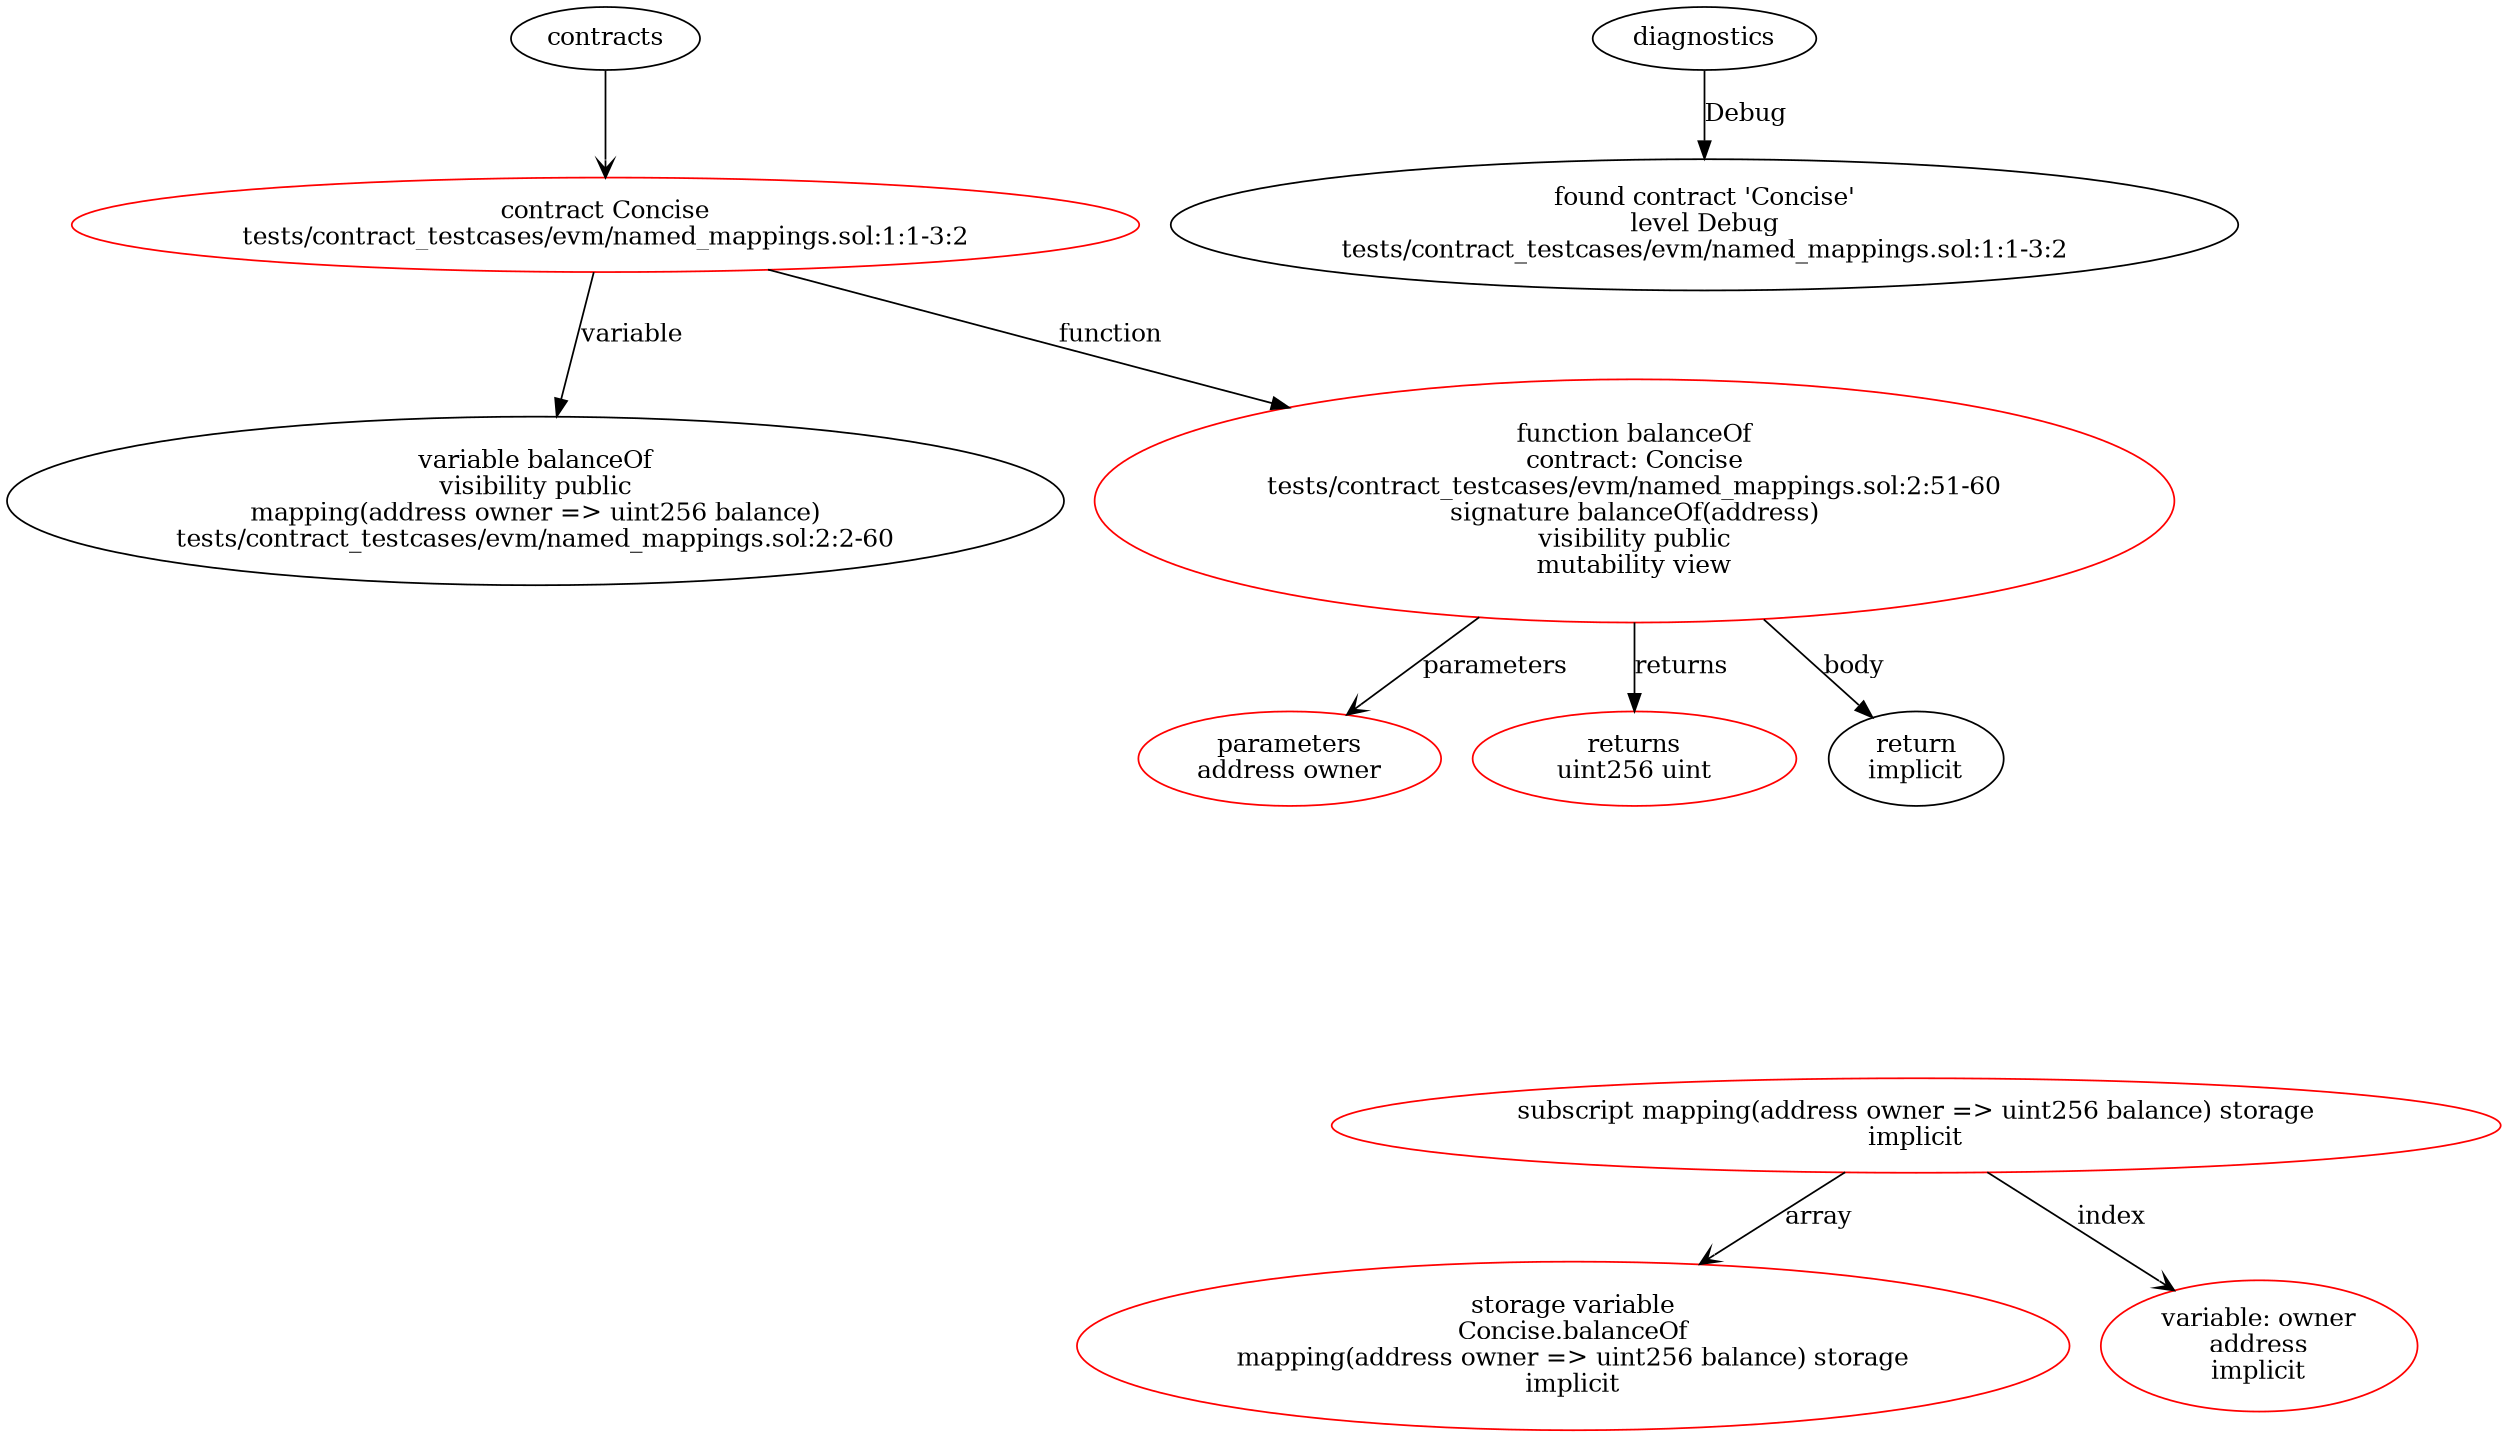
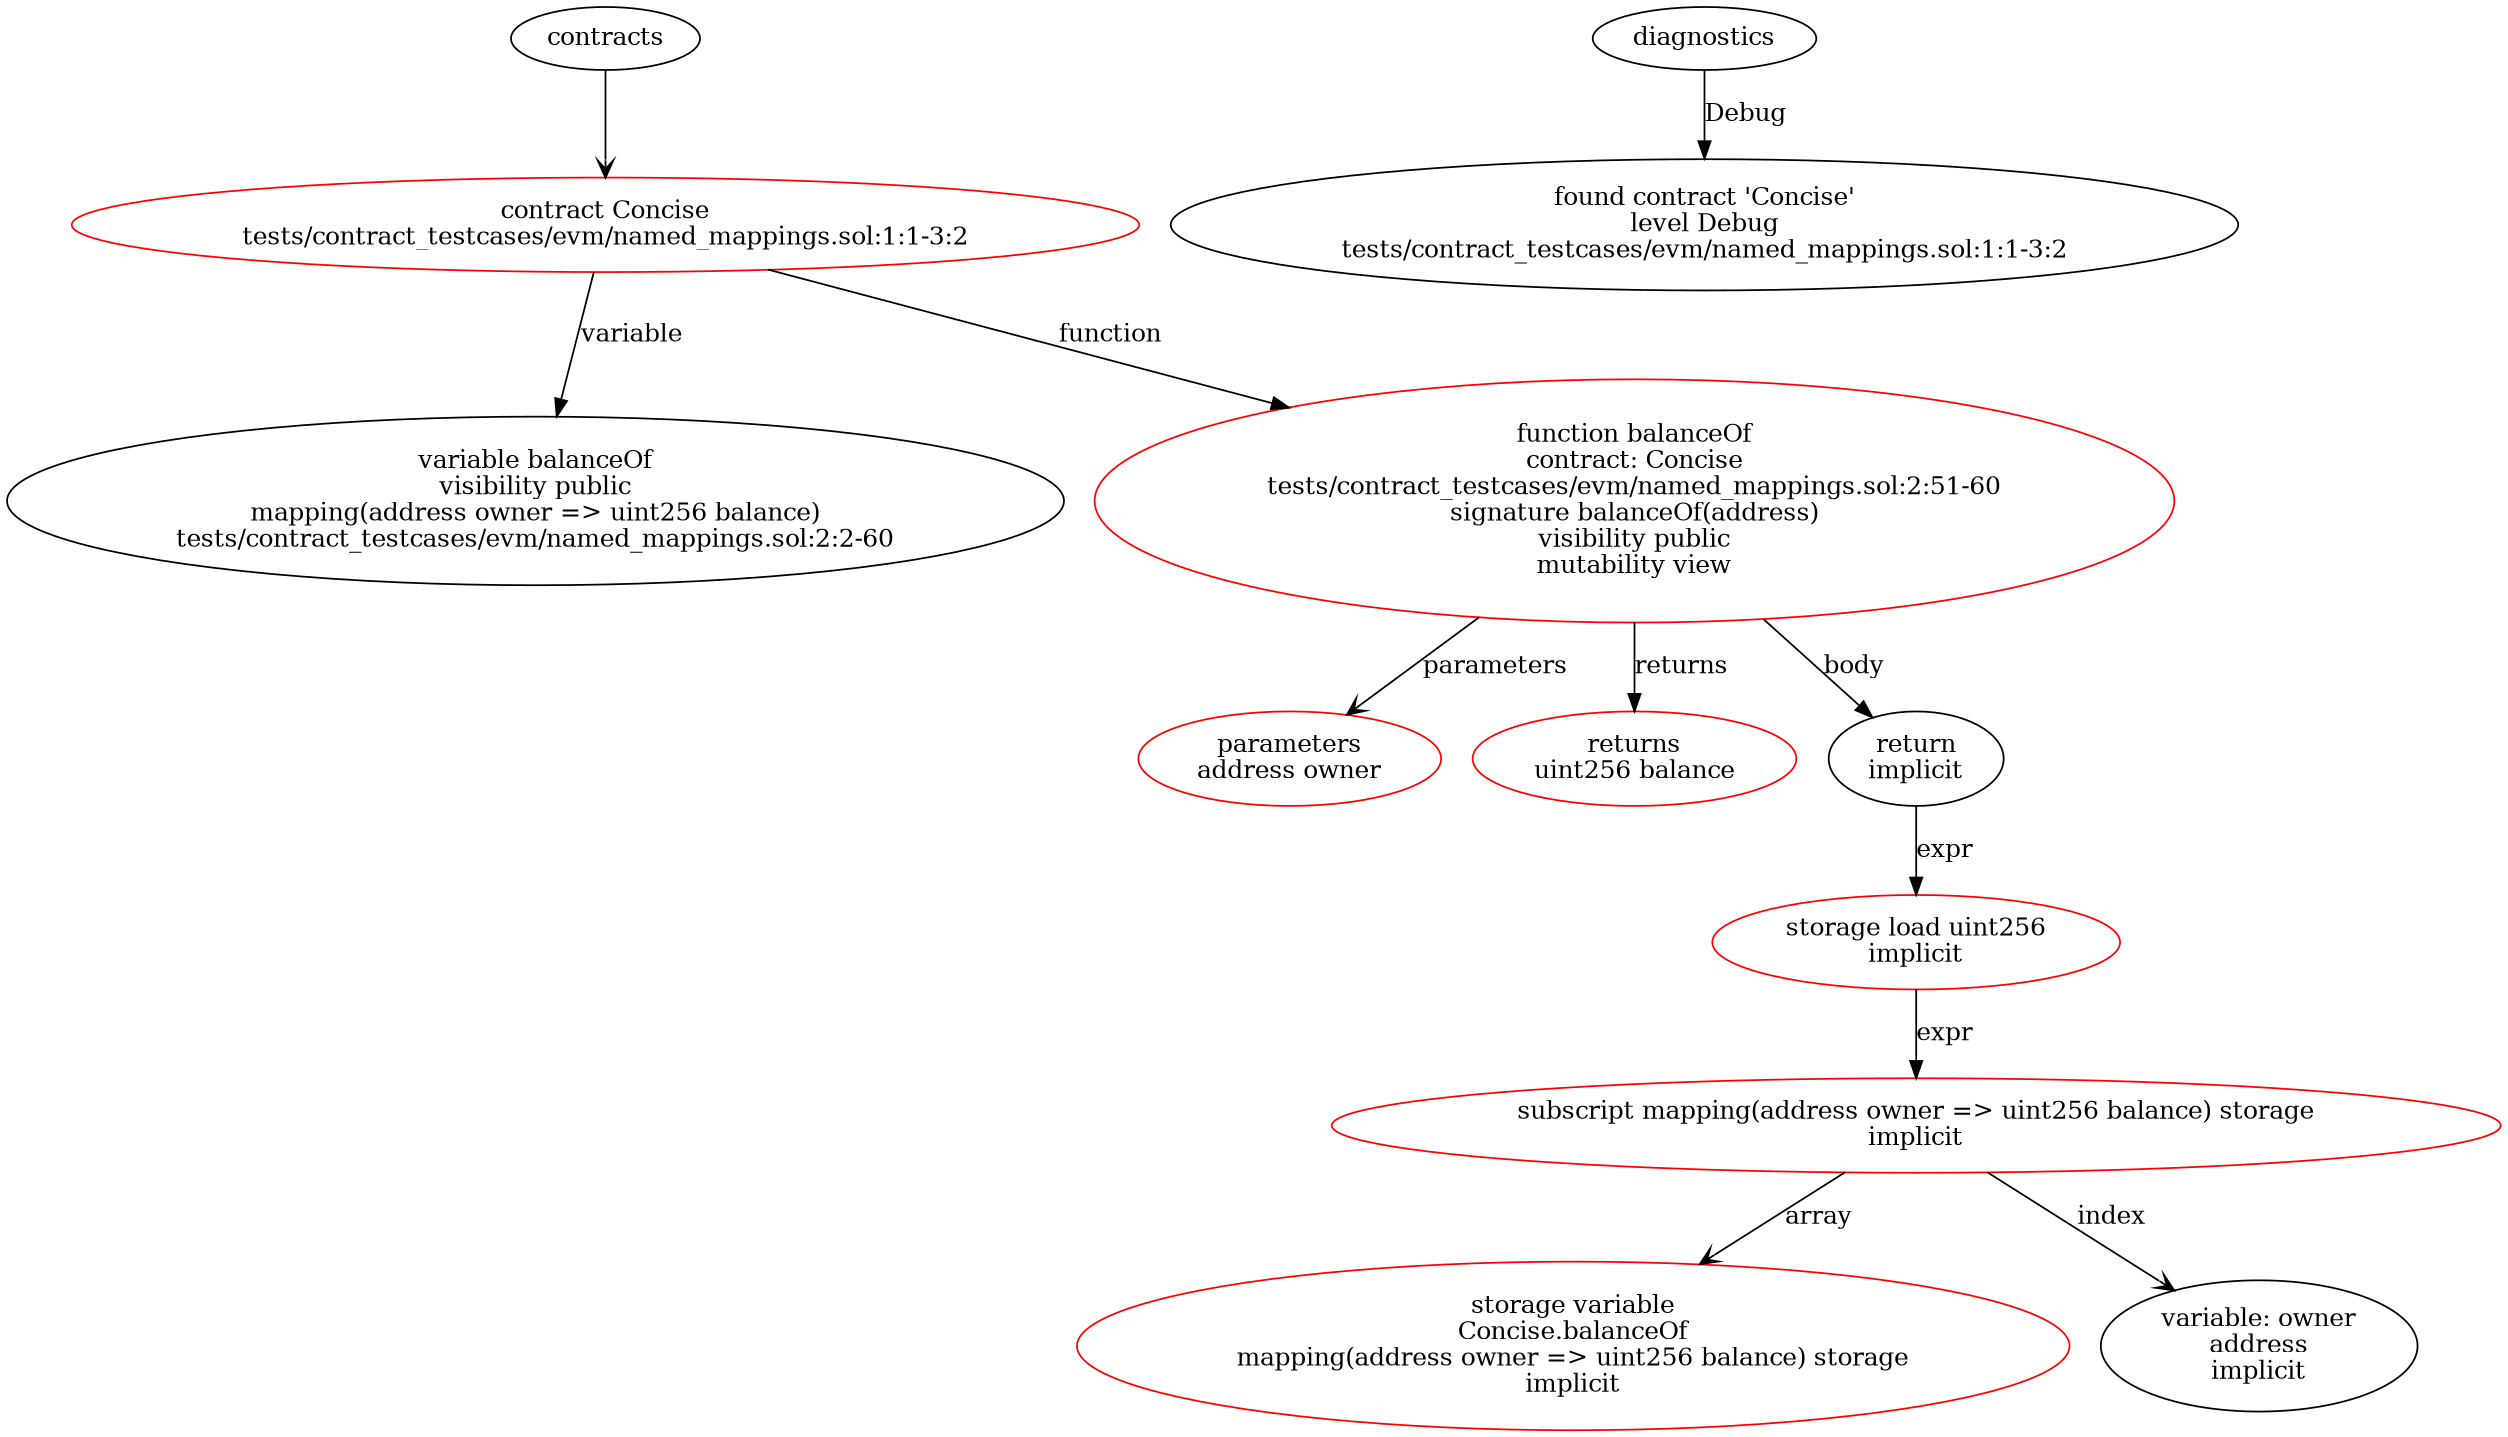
  strict digraph {
    node [color=red]
    edge [arrowhead=normal]
    n1 [label="contract Concise\ntests/contract_testcases/evm/named_mappings.sol:1:1-3:2"]
    n2 [color=black label="variable balanceOf\nvisibility public\nmapping(address owner => uint256 balance)\ntests/contract_testcases/evm/named_mappings.sol:2:2-60"]
    n3 [label="function balanceOf\ncontract: Concise\ntests/contract_testcases/evm/named_mappings.sol:2:51-60\nsignature balanceOf(address)\nvisibility public\nmutability view"]
    n4 [label="parameters\naddress owner"]
-   n5 [label="returns\nuint256 uint"]
+   n5 [label="returns\nuint256 balance"]
    n6 [color=black label="return\nimplicit"]
+   n7 [label="storage load uint256\nimplicit"]
    n8 [label="subscript mapping(address owner => uint256 balance) storage\nimplicit"]
    n9 [label="storage variable\nConcise.balanceOf\nmapping(address owner => uint256 balance) storage\nimplicit"]
-   n10 [label="variable: owner\naddress\nimplicit"]
+   n10 [color=black label="variable: owner\naddress\nimplicit"]
    n11 [color=black label="found contract 'Concise'\nlevel Debug\ntests/contract_testcases/evm/named_mappings.sol:1:1-3:2"]
    contracts [color=black]
    diagnostics [color=black]
    n1 -> n2 [label=variable]
    n1 -> n3 [label=function]
    n3 -> n4 [arrowhead=vee label=parameters]
    n3 -> n5 [label=returns]
    n3 -> n6 [label=body]
+   n6 -> n7 [label=expr]
+   n7 -> n8 [label=expr]
    n8 -> n9 [arrowhead=vee label=array]
    n8 -> n10 [arrowhead=vee label=index]
    contracts -> n1 [arrowhead=vee]
    diagnostics -> n11 [label=Debug]
  }
